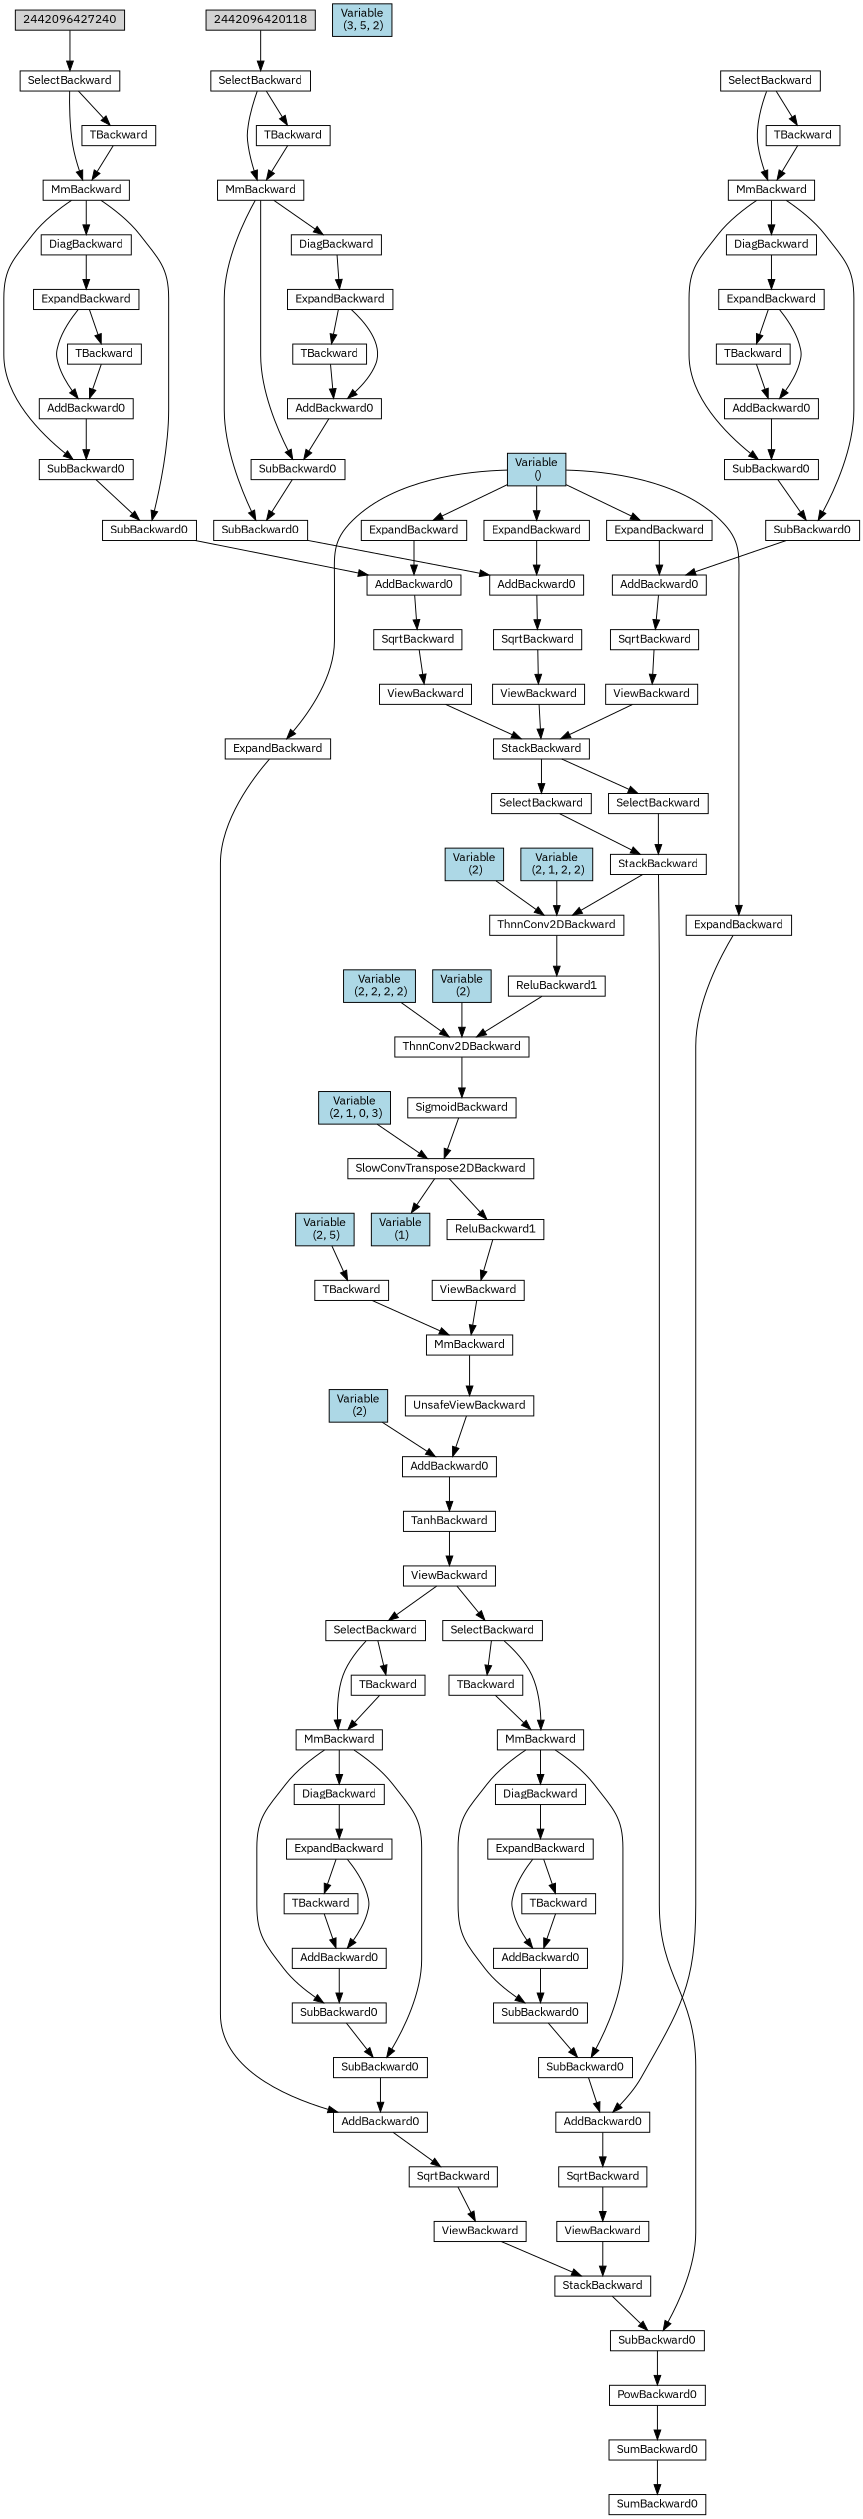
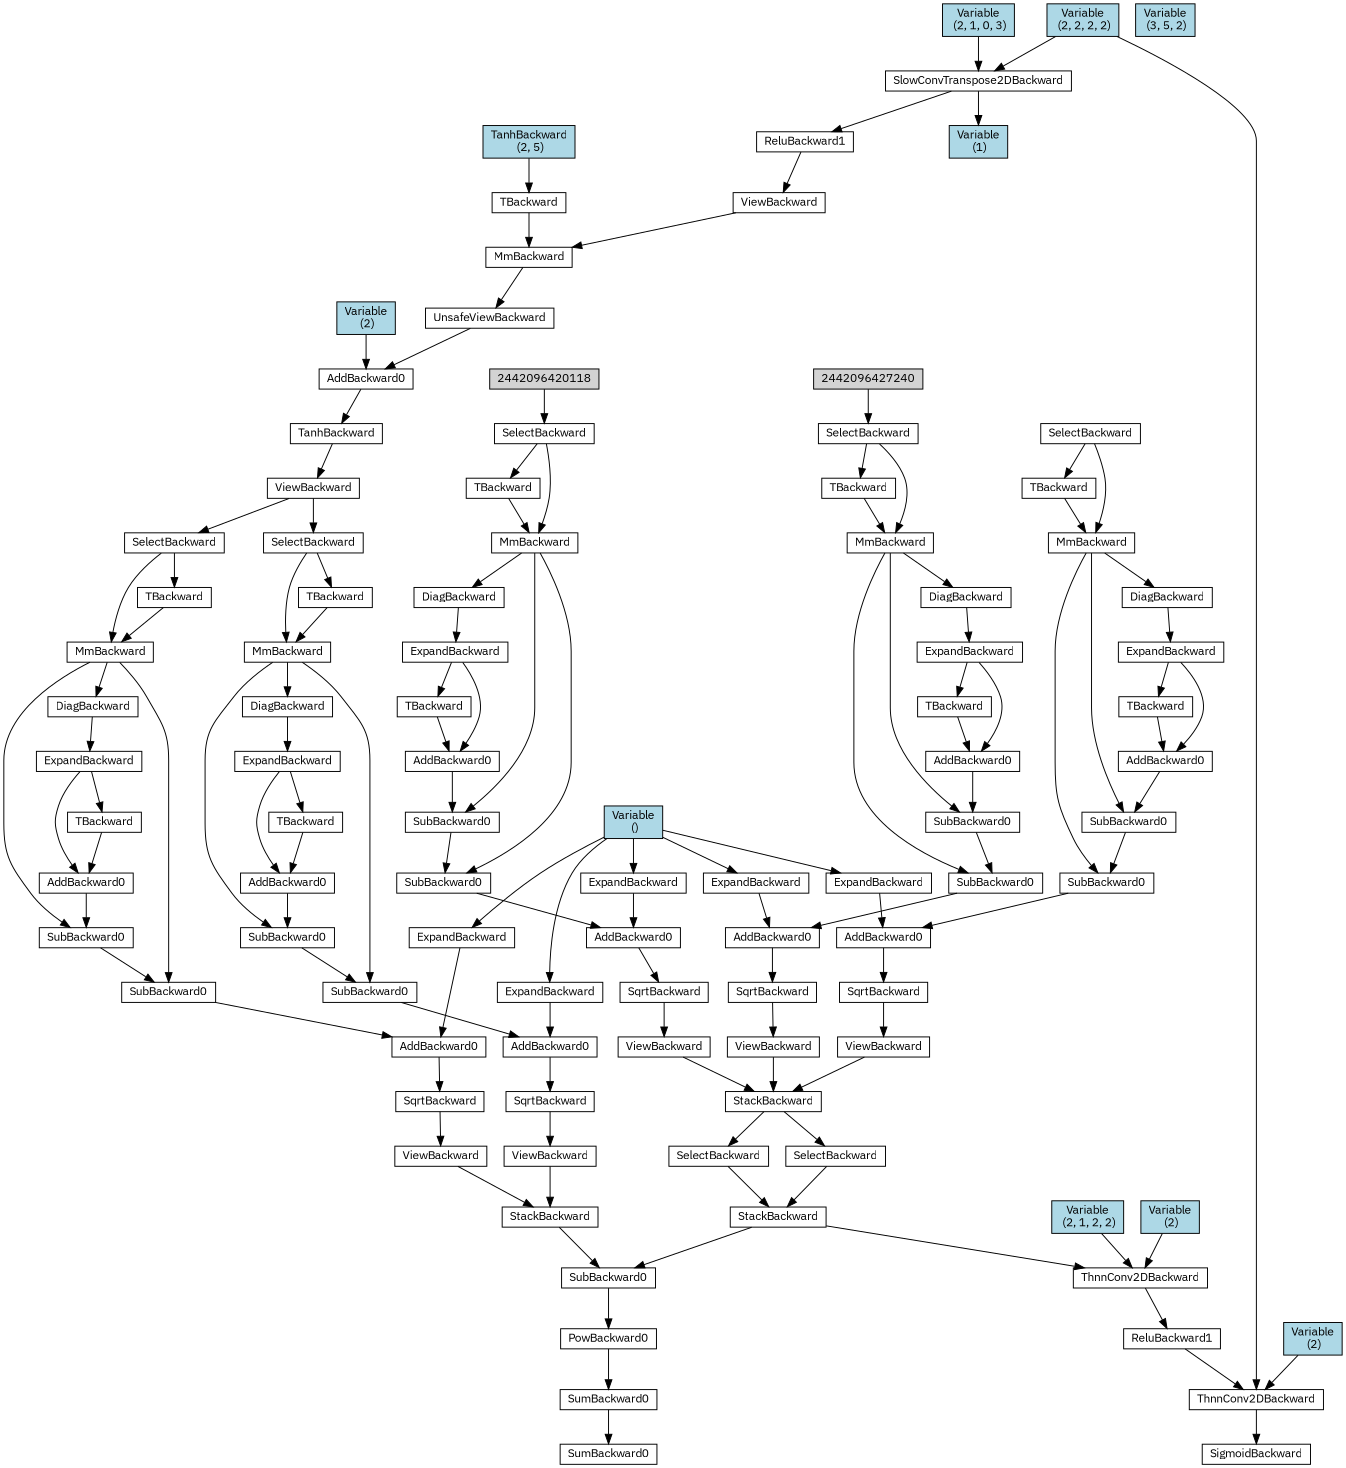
  digraph {
    fontname="IBM Plex Sans"
    node [align=left fillcolor=white fontname="IBM Plex Sans" fontsize=12 ranksep=0.1 shape=box style=filled]
    edge [fontname="IBM Plex Sans"]
    n1 [height=0.2 label=SumBackward0]
    n2 [height=0.2 label=SumBackward0]
    n3 [height=0.2 label=PowBackward0]
    n4 [height=0.2 label=SubBackward0]
    n5 [height=0.2 label=StackBackward]
    n6 [height=0.2 label=StackBackward]
    n7 [height=0.2 label=ThnnConv2DBackward]
    n8 [height=0.2 label=ReluBackward1]
    n9 [height=0.2 label=SelectBackward]
    n10 [height=0.2 label=SelectBackward]
    n11 [height=0.2 label=StackBackward]
    n12 [height=0.2 label=ViewBackward]
    n13 [height=0.2 label=ViewBackward]
    n14 [height=0.2 label=ViewBackward]
    n15 [height=0.2 label=SqrtBackward]
    n16 [height=0.2 label=AddBackward0]
    n17 [height=0.2 label=SubBackward0]
    n18 [height=0.2 label=ExpandBackward]
    n19 [fillcolor=lightblue height=0.2 label="Variable\n ()"]
    n20 [height=0.2 label=ExpandBackward]
    n21 [height=0.2 label=ExpandBackward]
    n22 [height=0.2 label=ExpandBackward]
    n23 [height=0.2 label=ExpandBackward]
    n24 [height=0.2 label=AddBackward0]
    n25 [height=0.2 label=AddBackward0]
    n26 [height=0.2 label=AddBackward0]
    n27 [height=0.2 label=AddBackward0]
    n28 [height=0.2 label=SubBackward0]
    n29 [height=0.2 label=MmBackward]
    n30 [height=0.2 label=DiagBackward]
    n31 [height=0.2 label=ExpandBackward]
    n32 [height=0.2 label=SelectBackward]
    n33 [height=0.2 label=TBackward]
    n34 [height=0.2 label=2442096420118 fillcolor=""]
    n35 [fillcolor=lightblue height=0.2 label="Variable\n (3, 5, 2)"]
    n36 [height=0.2 label=AddBackward0]
    n37 [height=0.2 label=TBackward]
    n38 [height=0.2 label=SqrtBackward]
    n39 [height=0.2 label=SubBackward0]
    n40 [height=0.2 label=SubBackward0]
    n41 [height=0.2 label=MmBackward]
    n42 [height=0.2 label=DiagBackward]
    n43 [height=0.2 label=ExpandBackward]
    n44 [height=0.2 label=SelectBackward]
    n45 [height=0.2 label=TBackward]
    n46 [height=0.2 label=AddBackward0]
    n47 [height=0.2 label=TBackward]
    n48 [height=0.2 label=SqrtBackward]
    n49 [height=0.2 label=SubBackward0]
    n50 [height=0.2 label=SubBackward0]
    n51 [height=0.2 label=MmBackward]
    n52 [height=0.2 label=DiagBackward]
    n53 [height=0.2 label=ExpandBackward]
    n54 [height=0.2 label=SelectBackward]
    n55 [height=0.2 label=TBackward]
    2442096427240 [height=0.2 fillcolor=""]
    n57 [height=0.2 label=AddBackward0]
    n58 [height=0.2 label=TBackward]
    n59 [height=0.2 label=ViewBackward]
    n60 [height=0.2 label=ViewBackward]
    n61 [height=0.2 label=SqrtBackward]
    n62 [height=0.2 label=SubBackward0]
    n63 [height=0.2 label=SubBackward0]
    n64 [height=0.2 label=MmBackward]
    n65 [height=0.2 label=DiagBackward]
    n66 [height=0.2 label=ExpandBackward]
    n67 [height=0.2 label=SelectBackward]
    n68 [height=0.2 label=TBackward]
    n69 [height=0.2 label=ViewBackward]
    n70 [height=0.2 label=SelectBackward]
    n71 [height=0.2 label=MmBackward]
    n72 [height=0.2 label=TBackward]
    n73 [height=0.2 label=TanhBackward]
    n74 [height=0.2 label=AddBackward0]
    n75 [height=0.2 label=UnsafeViewBackward]
    n76 [fillcolor=lightblue height=0.2 label="Variable\n (2)"]
    n77 [height=0.2 label=MmBackward]
    n78 [height=0.2 label=ViewBackward]
    n79 [height=0.2 label=TBackward]
-   n80 [fillcolor=lightblue height=0.2 label="Variable\n (2, 5)"]
+   n80 [fillcolor=lightblue height=0.2 label="TanhBackward\n (2, 5)"]
    n81 [height=0.2 label=ReluBackward1]
    n82 [height=0.2 label=SlowConvTranspose2DBackward]
    n83 [fillcolor=lightblue height=0.2 label="Variable\n (1)"]
    n84 [height=0.2 label=SigmoidBackward]
    n85 [fillcolor=lightblue height=0.2 label="Variable\n (2, 1, 0, 3)"]
    n86 [height=0.2 label=ThnnConv2DBackward]
    n87 [fillcolor=lightblue height=0.2 label="Variable\n (2, 2, 2, 2)"]
    n88 [fillcolor=lightblue height=0.2 label="Variable\n (2)"]
    n89 [fillcolor=lightblue height=0.2 label="Variable\n (2, 1, 2, 2)"]
    n90 [fillcolor=lightblue height=0.2 label="Variable\n (2)"]
    n91 [height=0.2 label=AddBackward0]
    n92 [height=0.2 label=TBackward]
    n93 [height=0.2 label=SqrtBackward]
    n94 [height=0.2 label=SubBackward0]
    n95 [height=0.2 label=SubBackward0]
    n96 [height=0.2 label=DiagBackward]
    n97 [height=0.2 label=ExpandBackward]
    n98 [height=0.2 label=AddBackward0]
    n99 [height=0.2 label=TBackward]
    n2 -> n1
    n3 -> n2
    n4 -> n3
    n5 -> n4
    n6 -> n4
    n6 -> n7
    n7 -> n8
    n8 -> n86
    n9 -> n6
    n10 -> n6
    n11 -> n9
    n11 -> n10
    n12 -> n11
    n13 -> n11
    n14 -> n11
    n15 -> n14
    n16 -> n15
    n17 -> n16
    n18 -> n16
    n19 -> n18
    n19 -> n20
    n19 -> n21
    n19 -> n22
    n19 -> n23
    n20 -> n24
    n21 -> n25
    n22 -> n26
    n23 -> n27
    n24 -> n38
    n25 -> n48
    n26 -> n61
    n27 -> n93
    n28 -> n17
    n29 -> n17
    n29 -> n28
    n29 -> n30
    n30 -> n31
    n31 -> n36
    n31 -> n37
    n32 -> n29
    n32 -> n33
    n33 -> n29
    n34 -> n32
    n36 -> n28
    n37 -> n36
    n38 -> n13
    n39 -> n24
    n40 -> n39
    n41 -> n39
    n41 -> n40
    n41 -> n42
    n42 -> n43
    n43 -> n46
    n43 -> n47
    n44 -> n41
    n44 -> n45
    n45 -> n41
    n46 -> n40
    n47 -> n46
    n48 -> n12
    n49 -> n25
    n50 -> n49
    n51 -> n49
    n51 -> n50
    n51 -> n52
    n52 -> n53
    n53 -> n57
    n53 -> n58
    n54 -> n51
    n54 -> n55
    n55 -> n51
    2442096427240 -> n54
    n57 -> n50
    n58 -> n57
    n59 -> n5
    n60 -> n5
    n61 -> n60
    n62 -> n26
    n63 -> n62
    n64 -> n62
    n64 -> n63
    n64 -> n65
    n65 -> n66
    n66 -> n91
    n66 -> n92
    n67 -> n64
    n67 -> n68
    n68 -> n64
    n69 -> n67
    n69 -> n70
    n70 -> n71
    n70 -> n72
    n71 -> n94
    n71 -> n95
    n71 -> n96
    n72 -> n71
    n73 -> n69
    n74 -> n73
    n75 -> n74
    n76 -> n74
    n77 -> n75
    n78 -> n77
    n79 -> n77
    n80 -> n79
    n81 -> n78
    n82 -> n81
    n82 -> n83
-   n84 -> n82
+   n87 -> n82
    n85 -> n82
    n86 -> n84
    n87 -> n86
    n88 -> n86
    n89 -> n7
    n90 -> n7
    n91 -> n63
    n92 -> n91
    n93 -> n59
    n94 -> n27
    n95 -> n94
    n96 -> n97
    n97 -> n98
    n97 -> n99
    n98 -> n95
    n99 -> n98
  }
